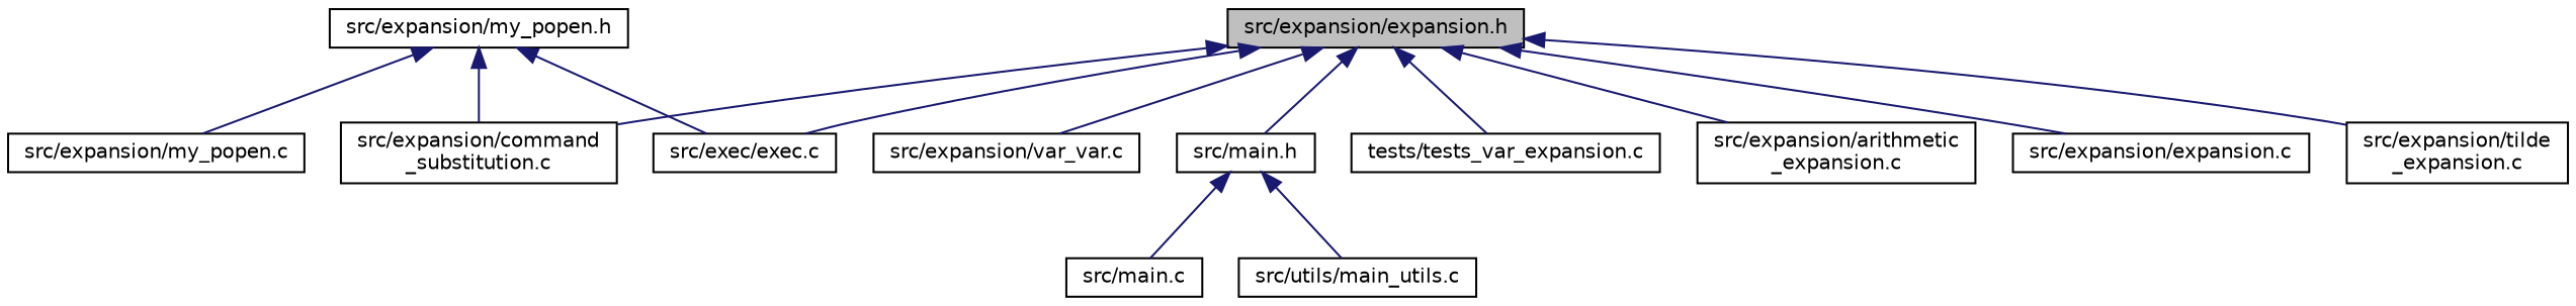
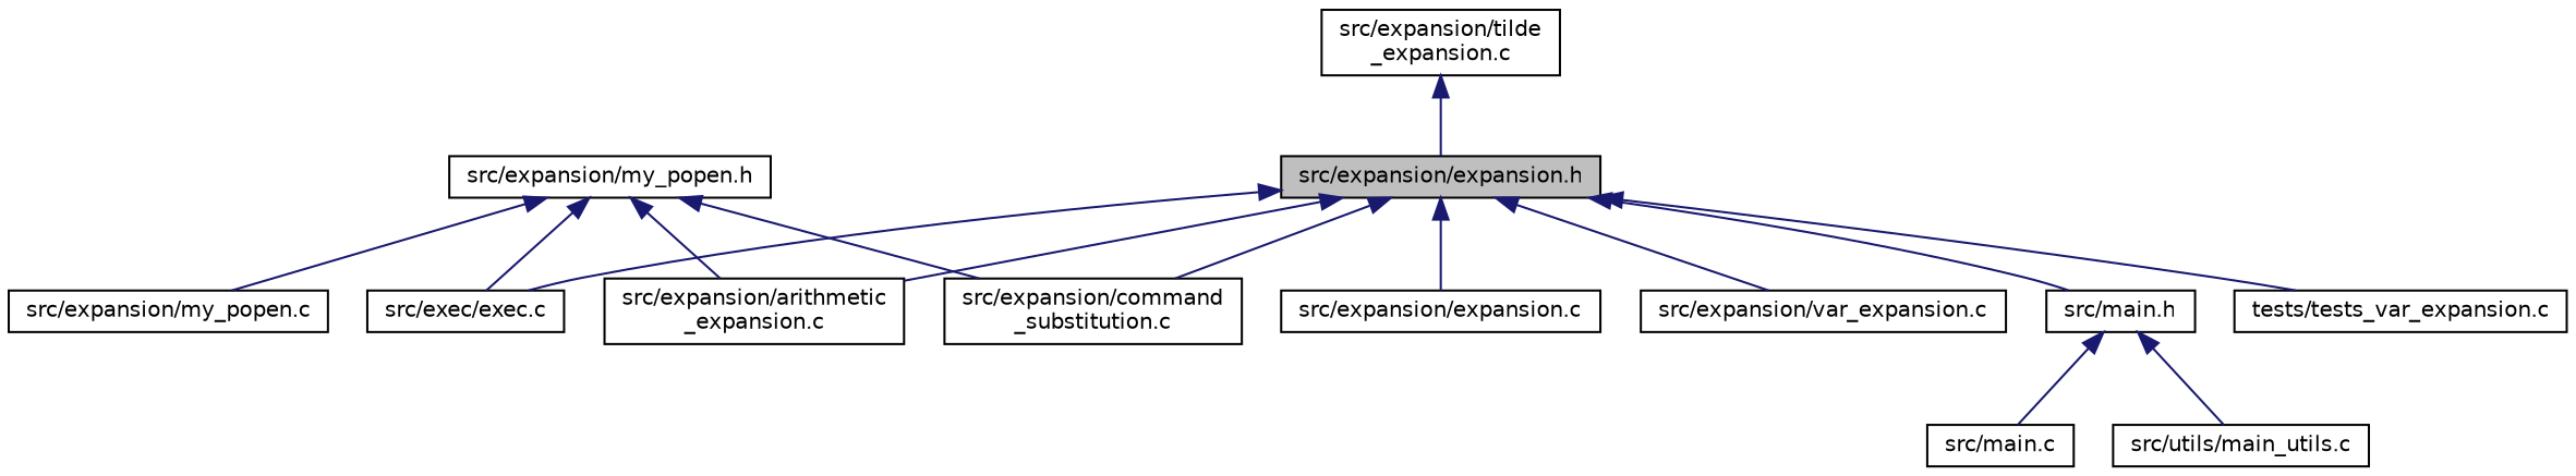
  digraph {
    node [color=black fillcolor=white fontname=Helvetica fontsize=10 shape=record style=filled]
    edge [color=midnightblue dir=back fontname=Helvetica fontsize=10 labelfontname=Helvetica labelfontsize=10 style=solid]
    n1 [fillcolor=grey75 fontcolor=black height=0.2 label="src/expansion/expansion.h" width=0.4]
    n2 [height=0.2 label="src/exec/exec.c" width=0.4]
    n3 [height=0.2 label="src/expansion/arithmetic\l_expansion.c" width=0.4]
    n4 [height=0.2 label="src/expansion/command\l_substitution.c" width=0.4]
    n5 [height=0.2 label="src/expansion/expansion.c" width=0.4]
    n6 [height=0.2 label="src/expansion/tilde\l_expansion.c" width=0.4]
-   n7 [height=0.2 label="src/expansion/var_var.c" width=0.4]
+   n7 [height=0.2 label="src/expansion/var_expansion.c" width=0.4]
    n8 [height=0.2 label="src/main.h" width=0.4]
    n9 [height=0.2 label="tests/tests_var_expansion.c" width=0.4]
    n10 [height=0.2 label="src/expansion/my_popen.h" width=0.4]
    n11 [height=0.2 label="src/expansion/my_popen.c" width=0.4]
    n12 [height=0.2 label="src/main.c" width=0.4]
    n13 [height=0.2 label="src/utils/main_utils.c" width=0.4]
    n1 -> n2
    n1 -> n3
    n1 -> n4
    n1 -> n5
-   n1 -> n6
+   n6 -> n1
    n1 -> n7
    n1 -> n8
    n1 -> n9
    n8 -> n12
    n8 -> n13
    n10 -> n2
+   n10 -> n3
    n10 -> n4
    n10 -> n11
  }
